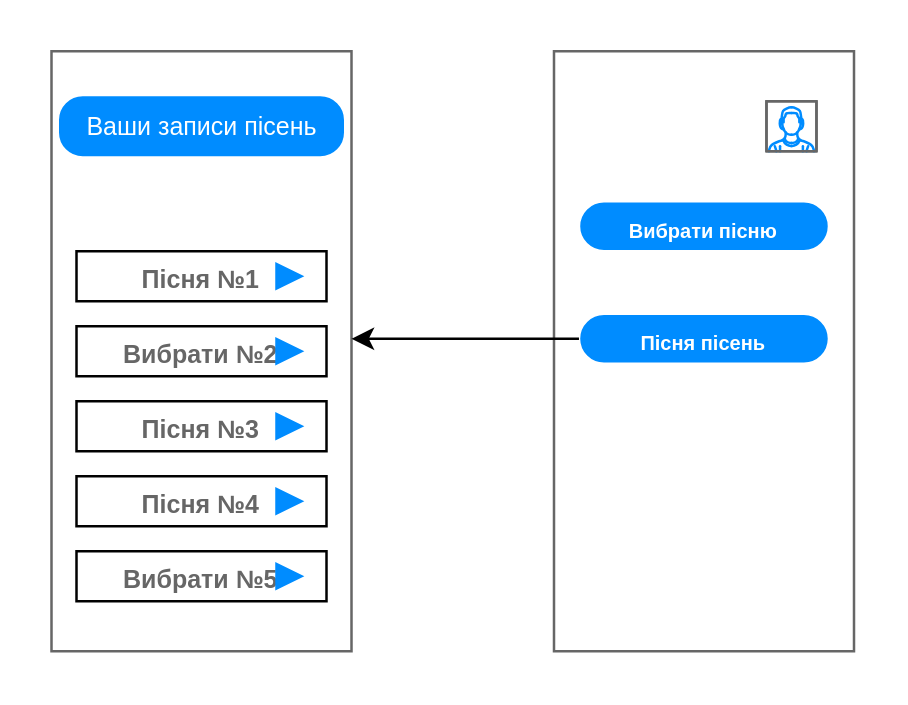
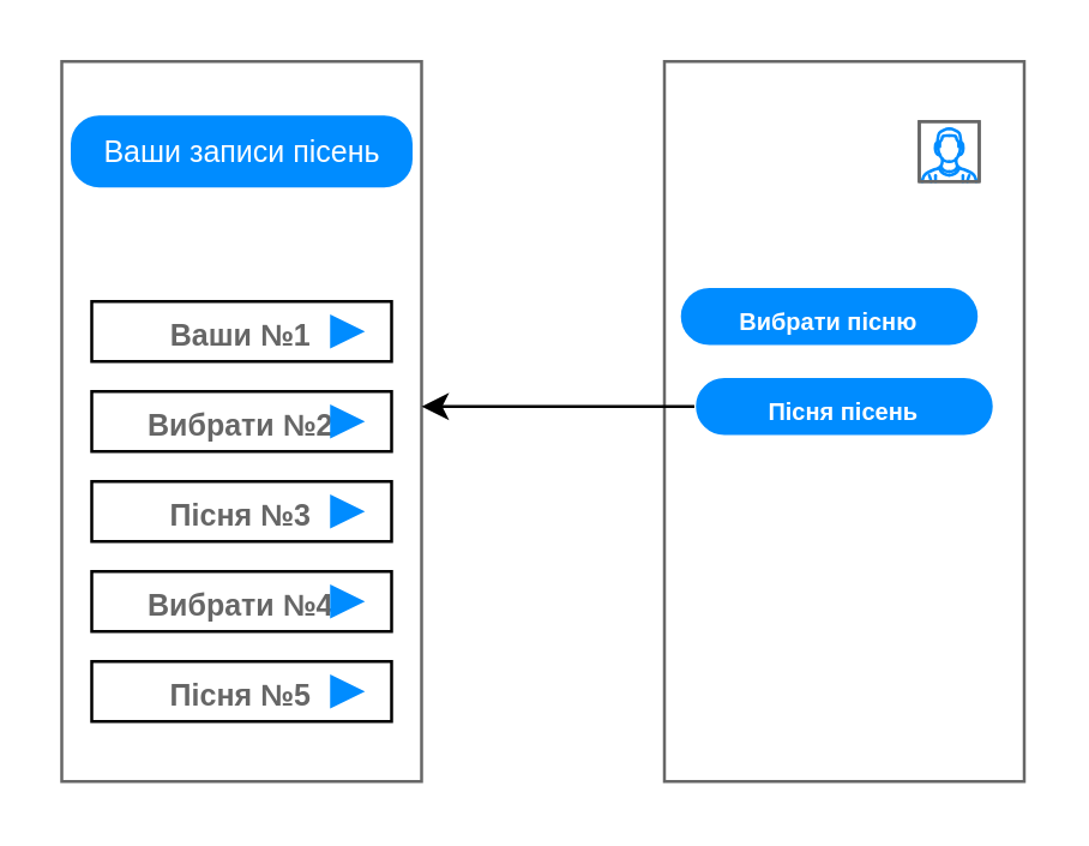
  <mxCell id="0" />
  <mxCell id="1" parent="0" />
  <mxCell id="2" value="" style="strokeWidth=1;shadow=0;dashed=0;align=center;html=1;shape=mxgraph.mockup.containers.rrect;rSize=0;strokeColor=#666666;" vertex="1" parent="1"><mxGeometry x="221" y="20" width="120" height="240" as="geometry" /></mxCell>
  <mxCell id="3" value="" style="verticalLabelPosition=bottom;shadow=0;dashed=0;align=center;html=1;verticalAlign=top;strokeWidth=1;shape=mxgraph.mockup.containers.userMale;strokeColor=#666666;strokeColor2=#008cff;" vertex="1" parent="1"><mxGeometry x="305.99" y="40" width="20" height="20" as="geometry" /></mxCell>
- <mxCell id="4" value="&lt;span style=&quot;font-size: 8px;&quot;&gt;Вибрати пісню&lt;/span&gt;" style="strokeWidth=1;shadow=0;dashed=0;align=center;html=1;shape=mxgraph.mockup.buttons.button;strokeColor=#ffffff;fontColor=#ffffff;mainText=;buttonStyle=round;fontSize=17;fontStyle=1;fillColor=#008cff;whiteSpace=wrap;" vertex="1" parent="1"><mxGeometry x="230.99" y="80" width="100" height="20" as="geometry" /></mxCell>
+ <mxCell id="4" value="&lt;span style=&quot;font-size: 8px;&quot;&gt;Вибрати пісню&lt;/span&gt;" style="strokeWidth=1;shadow=0;dashed=0;align=center;html=1;shape=mxgraph.mockup.buttons.button;strokeColor=#ffffff;fontColor=#ffffff;mainText=;buttonStyle=round;fontSize=17;fontStyle=1;fillColor=#008cff;whiteSpace=wrap;" vertex="1" parent="1"><mxGeometry x="225.99" y="95" width="100" height="20" as="geometry" /></mxCell>
  <mxCell id="5" value="&lt;span style=&quot;font-size: 8px;&quot;&gt;Пісня пісень&lt;/span&gt;" style="strokeWidth=1;shadow=0;dashed=0;align=center;html=1;shape=mxgraph.mockup.buttons.button;strokeColor=#ffffff;fontColor=#ffffff;mainText=;buttonStyle=round;fontSize=17;fontStyle=1;fillColor=#008cff;whiteSpace=wrap;" vertex="1" parent="1"><mxGeometry x="230.99" y="125" width="100" height="20" as="geometry" /></mxCell>
  <mxCell id="6" value="" style="strokeWidth=1;shadow=0;dashed=0;align=center;html=1;shape=mxgraph.mockup.containers.rrect;rSize=0;strokeColor=#666666;" vertex="1" parent="1"><mxGeometry x="20" y="20" width="120" height="240" as="geometry" /></mxCell>
  <mxCell id="7" value="&lt;font color=&quot;#ffffff&quot;&gt;&lt;span style=&quot;font-size: 10px;&quot;&gt;Ваши записи пісень&lt;/span&gt;&lt;/font&gt;" style="strokeWidth=1;shadow=0;dashed=0;align=center;html=1;shape=mxgraph.mockup.buttons.multiButton;fillColor=#008cff;strokeColor=#FFFFFF;mainText=;subText=;" vertex="1" parent="1"><mxGeometry x="22.5" y="37.5" width="115" height="25" as="geometry" /></mxCell>
  <mxCell id="8" value="" style="strokeWidth=1;shadow=0;dashed=0;align=center;html=1;shape=mxgraph.mockup.anchor;fontSize=16;fontColor=#ffffff;fontStyle=1;whiteSpace=wrap;" vertex="1" parent="7"><mxGeometry y="4" width="115.0" height="10" as="geometry" /></mxCell>
- <mxCell id="9" value="&lt;span style=&quot;font-size: 10px;&quot;&gt;Пісня №1&lt;/span&gt;" style="strokeColor=inherit;fillColor=inherit;gradientColor=inherit;strokeWidth=1;shadow=0;dashed=0;align=center;html=1;shape=mxgraph.mockup.containers.rrect;rSize=0;fontSize=17;fontColor=#666666;fontStyle=1;resizeWidth=1;whiteSpace=wrap;" vertex="1" parent="1"><mxGeometry x="30" y="100" width="100" height="20" as="geometry" /></mxCell>
+ <mxCell id="9" value="&lt;span style=&quot;font-size: 10px;&quot;&gt;Ваши №1&lt;/span&gt;" style="strokeColor=inherit;fillColor=inherit;gradientColor=inherit;strokeWidth=1;shadow=0;dashed=0;align=center;html=1;shape=mxgraph.mockup.containers.rrect;rSize=0;fontSize=17;fontColor=#666666;fontStyle=1;resizeWidth=1;whiteSpace=wrap;" vertex="1" parent="1"><mxGeometry x="30" y="100" width="100" height="20" as="geometry" /></mxCell>
  <mxCell id="10" value="&lt;span style=&quot;font-size: 10px;&quot;&gt;Вибрати №2&lt;/span&gt;" style="strokeColor=inherit;fillColor=inherit;gradientColor=inherit;strokeWidth=1;shadow=0;dashed=0;align=center;html=1;shape=mxgraph.mockup.containers.rrect;rSize=0;fontSize=17;fontColor=#666666;fontStyle=1;resizeWidth=1;whiteSpace=wrap;" vertex="1" parent="1"><mxGeometry x="30" y="130" width="100" height="20" as="geometry" /></mxCell>
  <mxCell id="11" value="&lt;span style=&quot;font-size: 10px;&quot;&gt;Пісня №3&lt;/span&gt;" style="strokeColor=inherit;fillColor=inherit;gradientColor=inherit;strokeWidth=1;shadow=0;dashed=0;align=center;html=1;shape=mxgraph.mockup.containers.rrect;rSize=0;fontSize=17;fontColor=#666666;fontStyle=1;resizeWidth=1;whiteSpace=wrap;" vertex="1" parent="1"><mxGeometry x="30" y="160" width="100" height="20" as="geometry" /></mxCell>
- <mxCell id="12" value="&lt;span style=&quot;font-size: 10px;&quot;&gt;Пісня №4&lt;/span&gt;" style="strokeColor=inherit;fillColor=inherit;gradientColor=inherit;strokeWidth=1;shadow=0;dashed=0;align=center;html=1;shape=mxgraph.mockup.containers.rrect;rSize=0;fontSize=17;fontColor=#666666;fontStyle=1;resizeWidth=1;whiteSpace=wrap;" vertex="1" parent="1"><mxGeometry x="30" y="190" width="100" height="20" as="geometry" /></mxCell>
- <mxCell id="13" value="&lt;span style=&quot;font-size: 10px;&quot;&gt;Вибрати №5&lt;/span&gt;" style="strokeColor=inherit;fillColor=inherit;gradientColor=inherit;strokeWidth=1;shadow=0;dashed=0;align=center;html=1;shape=mxgraph.mockup.containers.rrect;rSize=0;fontSize=17;fontColor=#666666;fontStyle=1;resizeWidth=1;whiteSpace=wrap;" vertex="1" parent="1"><mxGeometry x="30" y="220" width="100" height="20" as="geometry" /></mxCell>
+ <mxCell id="12" value="&lt;span style=&quot;font-size: 10px;&quot;&gt;Вибрати №4&lt;/span&gt;" style="strokeColor=inherit;fillColor=inherit;gradientColor=inherit;strokeWidth=1;shadow=0;dashed=0;align=center;html=1;shape=mxgraph.mockup.containers.rrect;rSize=0;fontSize=17;fontColor=#666666;fontStyle=1;resizeWidth=1;whiteSpace=wrap;" vertex="1" parent="1"><mxGeometry x="30" y="190" width="100" height="20" as="geometry" /></mxCell>
+ <mxCell id="13" value="&lt;span style=&quot;font-size: 10px;&quot;&gt;Пісня №5&lt;/span&gt;" style="strokeColor=inherit;fillColor=inherit;gradientColor=inherit;strokeWidth=1;shadow=0;dashed=0;align=center;html=1;shape=mxgraph.mockup.containers.rrect;rSize=0;fontSize=17;fontColor=#666666;fontStyle=1;resizeWidth=1;whiteSpace=wrap;" vertex="1" parent="1"><mxGeometry x="30" y="220" width="100" height="20" as="geometry" /></mxCell>
  <mxCell id="14" value="" style="html=1;shadow=0;dashed=0;align=center;verticalAlign=middle;shape=mxgraph.arrows2.arrow;dy=0.6;dx=40;notch=0;fillColor=#008CFF;strokeColor=#008CFF;" vertex="1" parent="1"><mxGeometry x="110" y="105.13" width="10" height="9.75" as="geometry" /></mxCell>
  <mxCell id="15" value="" style="html=1;shadow=0;dashed=0;align=center;verticalAlign=middle;shape=mxgraph.arrows2.arrow;dy=0.6;dx=40;notch=0;fillColor=#008CFF;strokeColor=#008CFF;" vertex="1" parent="1"><mxGeometry x="110" y="135.13" width="10" height="9.75" as="geometry" /></mxCell>
  <mxCell id="16" value="" style="html=1;shadow=0;dashed=0;align=center;verticalAlign=middle;shape=mxgraph.arrows2.arrow;dy=0.6;dx=40;notch=0;fillColor=#008CFF;strokeColor=#008CFF;" vertex="1" parent="1"><mxGeometry x="110" y="165.12" width="10" height="9.75" as="geometry" /></mxCell>
  <mxCell id="17" value="" style="html=1;shadow=0;dashed=0;align=center;verticalAlign=middle;shape=mxgraph.arrows2.arrow;dy=0.6;dx=40;notch=0;fillColor=#008CFF;strokeColor=#008CFF;" vertex="1" parent="1"><mxGeometry x="110" y="195.12" width="10" height="9.75" as="geometry" /></mxCell>
  <mxCell id="18" value="" style="html=1;shadow=0;dashed=0;align=center;verticalAlign=middle;shape=mxgraph.arrows2.arrow;dy=0.6;dx=40;notch=0;fillColor=#008CFF;strokeColor=#008CFF;" vertex="1" parent="1"><mxGeometry x="110" y="225.12" width="10" height="9.75" as="geometry" /></mxCell>
  <mxCell id="19" value="" style="endArrow=classic;html=1;rounded=0;exitX=0.006;exitY=0.507;exitDx=0;exitDy=0;exitPerimeter=0;" edge="1" parent="1"><mxGeometry width="50" height="50" relative="1" as="geometry"><mxPoint x="230.99" y="135" as="sourcePoint" /><mxPoint x="139.99" y="135" as="targetPoint" /></mxGeometry></mxCell>
